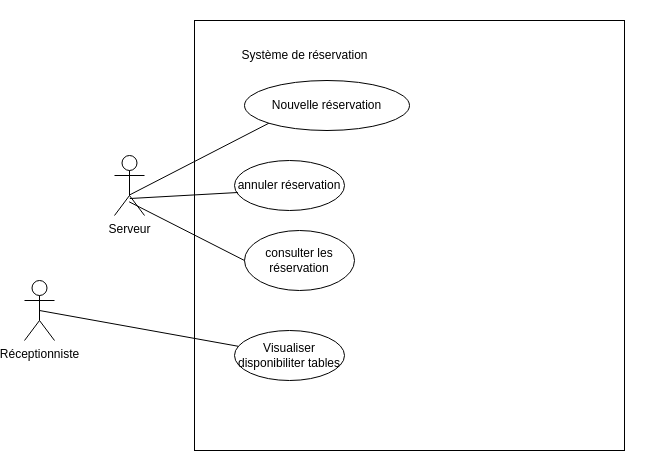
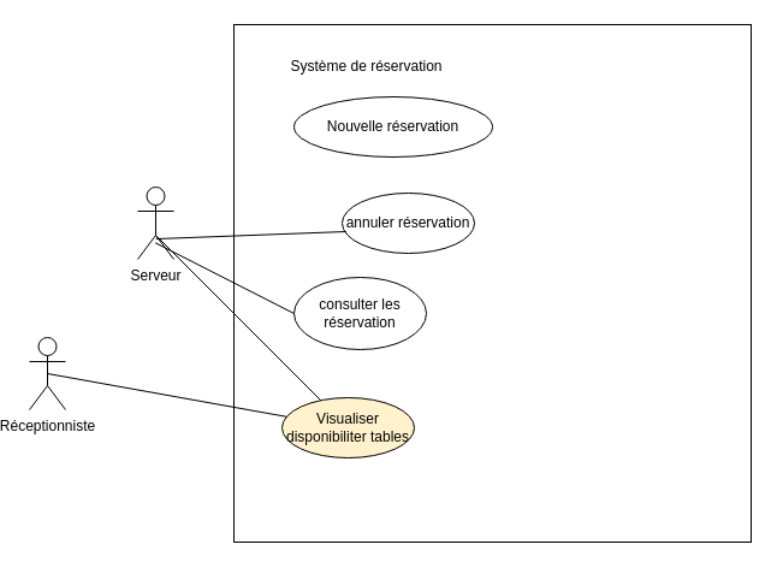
  <mxCell id="0" />
  <mxCell id="1" parent="0" />
  <mxCell id="2" value="" style="whiteSpace=wrap;html=1;aspect=fixed;" vertex="1" parent="1"><mxGeometry x="190" y="20" width="430" height="430" as="geometry" /></mxCell>
  <mxCell id="3" value="Système de réservation" style="text;html=1;align=center;verticalAlign=middle;resizable=0;points=[];autosize=1;strokeColor=none;fillColor=none;" vertex="1" parent="1"><mxGeometry x="225" y="40" width="150" height="30" as="geometry" /></mxCell>
  <mxCell id="4" value="Serveur" style="shape=umlActor;verticalLabelPosition=bottom;verticalAlign=top;html=1;" vertex="1" parent="1"><mxGeometry x="110" y="155" width="30" height="60" as="geometry" /></mxCell>
  <mxCell id="5" value="Nouvelle réservation" style="ellipse;whiteSpace=wrap;html=1;" vertex="1" parent="1"><mxGeometry x="240" y="80" width="165" height="50" as="geometry" /></mxCell>
- <mxCell id="6" value="annuler réservation" style="ellipse;whiteSpace=wrap;html=1;" vertex="1" parent="1"><mxGeometry x="230" y="160" width="110" height="50" as="geometry" /></mxCell>
+ <mxCell id="6" value="annuler réservation" style="ellipse;whiteSpace=wrap;html=1;" vertex="1" parent="1"><mxGeometry x="280" y="160" width="110" height="50" as="geometry" /></mxCell>
  <mxCell id="7" value="consulter les réservation" style="ellipse;whiteSpace=wrap;html=1;" vertex="1" parent="1"><mxGeometry x="240" y="230" width="110" height="60" as="geometry" /></mxCell>
- <mxCell id="8" value="Visualiser disponibiliter tables" style="ellipse;whiteSpace=wrap;html=1;" vertex="1" parent="1"><mxGeometry x="230" y="330" width="110" height="50" as="geometry" /></mxCell>
+ <mxCell id="8" value="Visualiser disponibiliter tables" style="ellipse;whiteSpace=wrap;html=1;fillColor=#fff2cc;" vertex="1" parent="1"><mxGeometry x="230" y="330" width="110" height="50" as="geometry" /></mxCell>
  <mxCell id="9" value="Réceptionniste" style="shape=umlActor;verticalLabelPosition=bottom;verticalAlign=top;html=1;" vertex="1" parent="1"><mxGeometry x="20" y="280" width="30" height="60" as="geometry" /></mxCell>
- <mxCell id="10" value="" style="endArrow=none;html=1;rounded=0;entryX=0;entryY=1;entryDx=0;entryDy=0;exitX=0.489;exitY=0.661;exitDx=0;exitDy=0;exitPerimeter=0;" edge="1" parent="1" source="4" target="5"><mxGeometry width="50" height="50" relative="1" as="geometry"><mxPoint x="260" y="260" as="sourcePoint" /><mxPoint x="310" y="210" as="targetPoint" /></mxGeometry></mxCell>
+ <mxCell id="10" value="" style="endArrow=none;html=1;rounded=0;exitX=0.489;exitY=0.661;exitDx=0;exitDy=0;exitPerimeter=0;" edge="1" parent="1" source="4" target="8"><mxGeometry width="50" height="50" relative="1" as="geometry"><mxPoint x="260" y="260" as="sourcePoint" /><mxPoint x="310" y="210" as="targetPoint" /></mxGeometry></mxCell>
  <mxCell id="11" value="" style="endArrow=none;html=1;rounded=0;entryX=0.03;entryY=0.64;entryDx=0;entryDy=0;entryPerimeter=0;exitX=0.511;exitY=0.717;exitDx=0;exitDy=0;exitPerimeter=0;" edge="1" parent="1" source="4" target="6"><mxGeometry width="50" height="50" relative="1" as="geometry"><mxPoint x="260" y="260" as="sourcePoint" /><mxPoint x="310" y="210" as="targetPoint" /></mxGeometry></mxCell>
  <mxCell id="12" value="" style="endArrow=none;html=1;rounded=0;entryX=0.489;entryY=0.772;entryDx=0;entryDy=0;entryPerimeter=0;exitX=0;exitY=0.5;exitDx=0;exitDy=0;" edge="1" parent="1" source="7" target="4"><mxGeometry width="50" height="50" relative="1" as="geometry"><mxPoint x="260" y="260" as="sourcePoint" /><mxPoint x="310" y="210" as="targetPoint" /></mxGeometry></mxCell>
  <mxCell id="13" value="" style="endArrow=none;html=1;rounded=0;exitX=0.5;exitY=0.5;exitDx=0;exitDy=0;exitPerimeter=0;" edge="1" parent="1" source="9" target="8"><mxGeometry width="50" height="50" relative="1" as="geometry"><mxPoint x="260" y="260" as="sourcePoint" /><mxPoint x="310" y="210" as="targetPoint" /></mxGeometry></mxCell>
